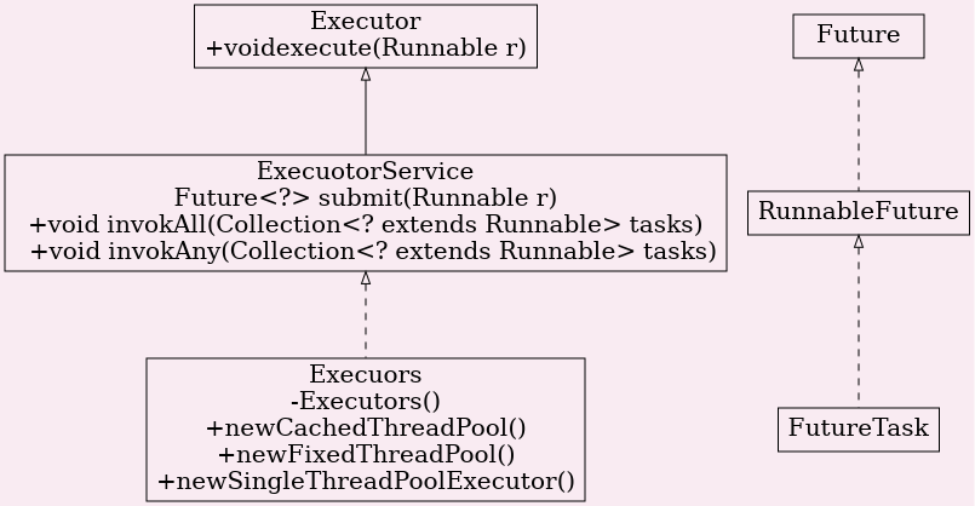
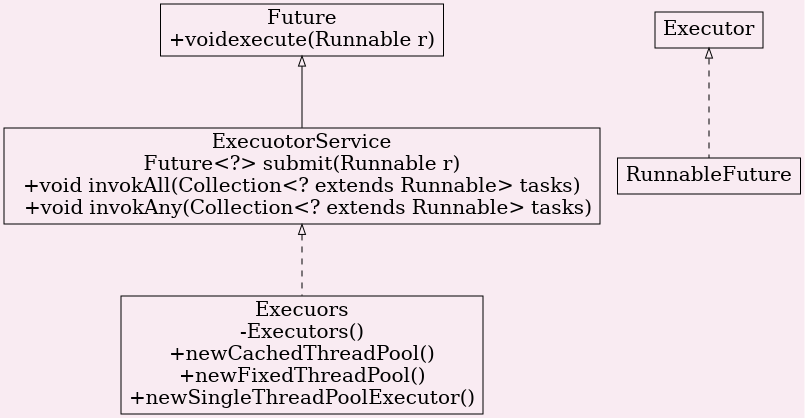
  digraph {
    bgcolor="#f9ebf2"
    ranksep=1
    node [fontsize=20 shape=box]
    edge [arrowtail=empty dir=back style=dashed]
-   n1 [label="Executor\n+voidexecute(Runnable r)"]
+   n1 [label="Future\n+voidexecute(Runnable r)"]
    n2 [label="ExecuotorService\nFuture<?> submit(Runnable r)\n+void invokAll(Collection<? extends Runnable> tasks)\n  +void invokAny(Collection<? extends Runnable> tasks)"]
    n3 [label="Execuors\n-Executors()\n+newCachedThreadPool()\n+newFixedThreadPool()\n+newSingleThreadPoolExecutor()"]
-   Future
+   Future [label=Executor]
    RunnableFuture
-   FutureTask
    subgraph sub_1 {
      n1
      n2
      n3
      Future
      RunnableFuture
-     FutureTask
    }
    n1 -> n2 [style=""]
    n2 -> n3
    Future -> RunnableFuture
-   RunnableFuture -> FutureTask
  }
